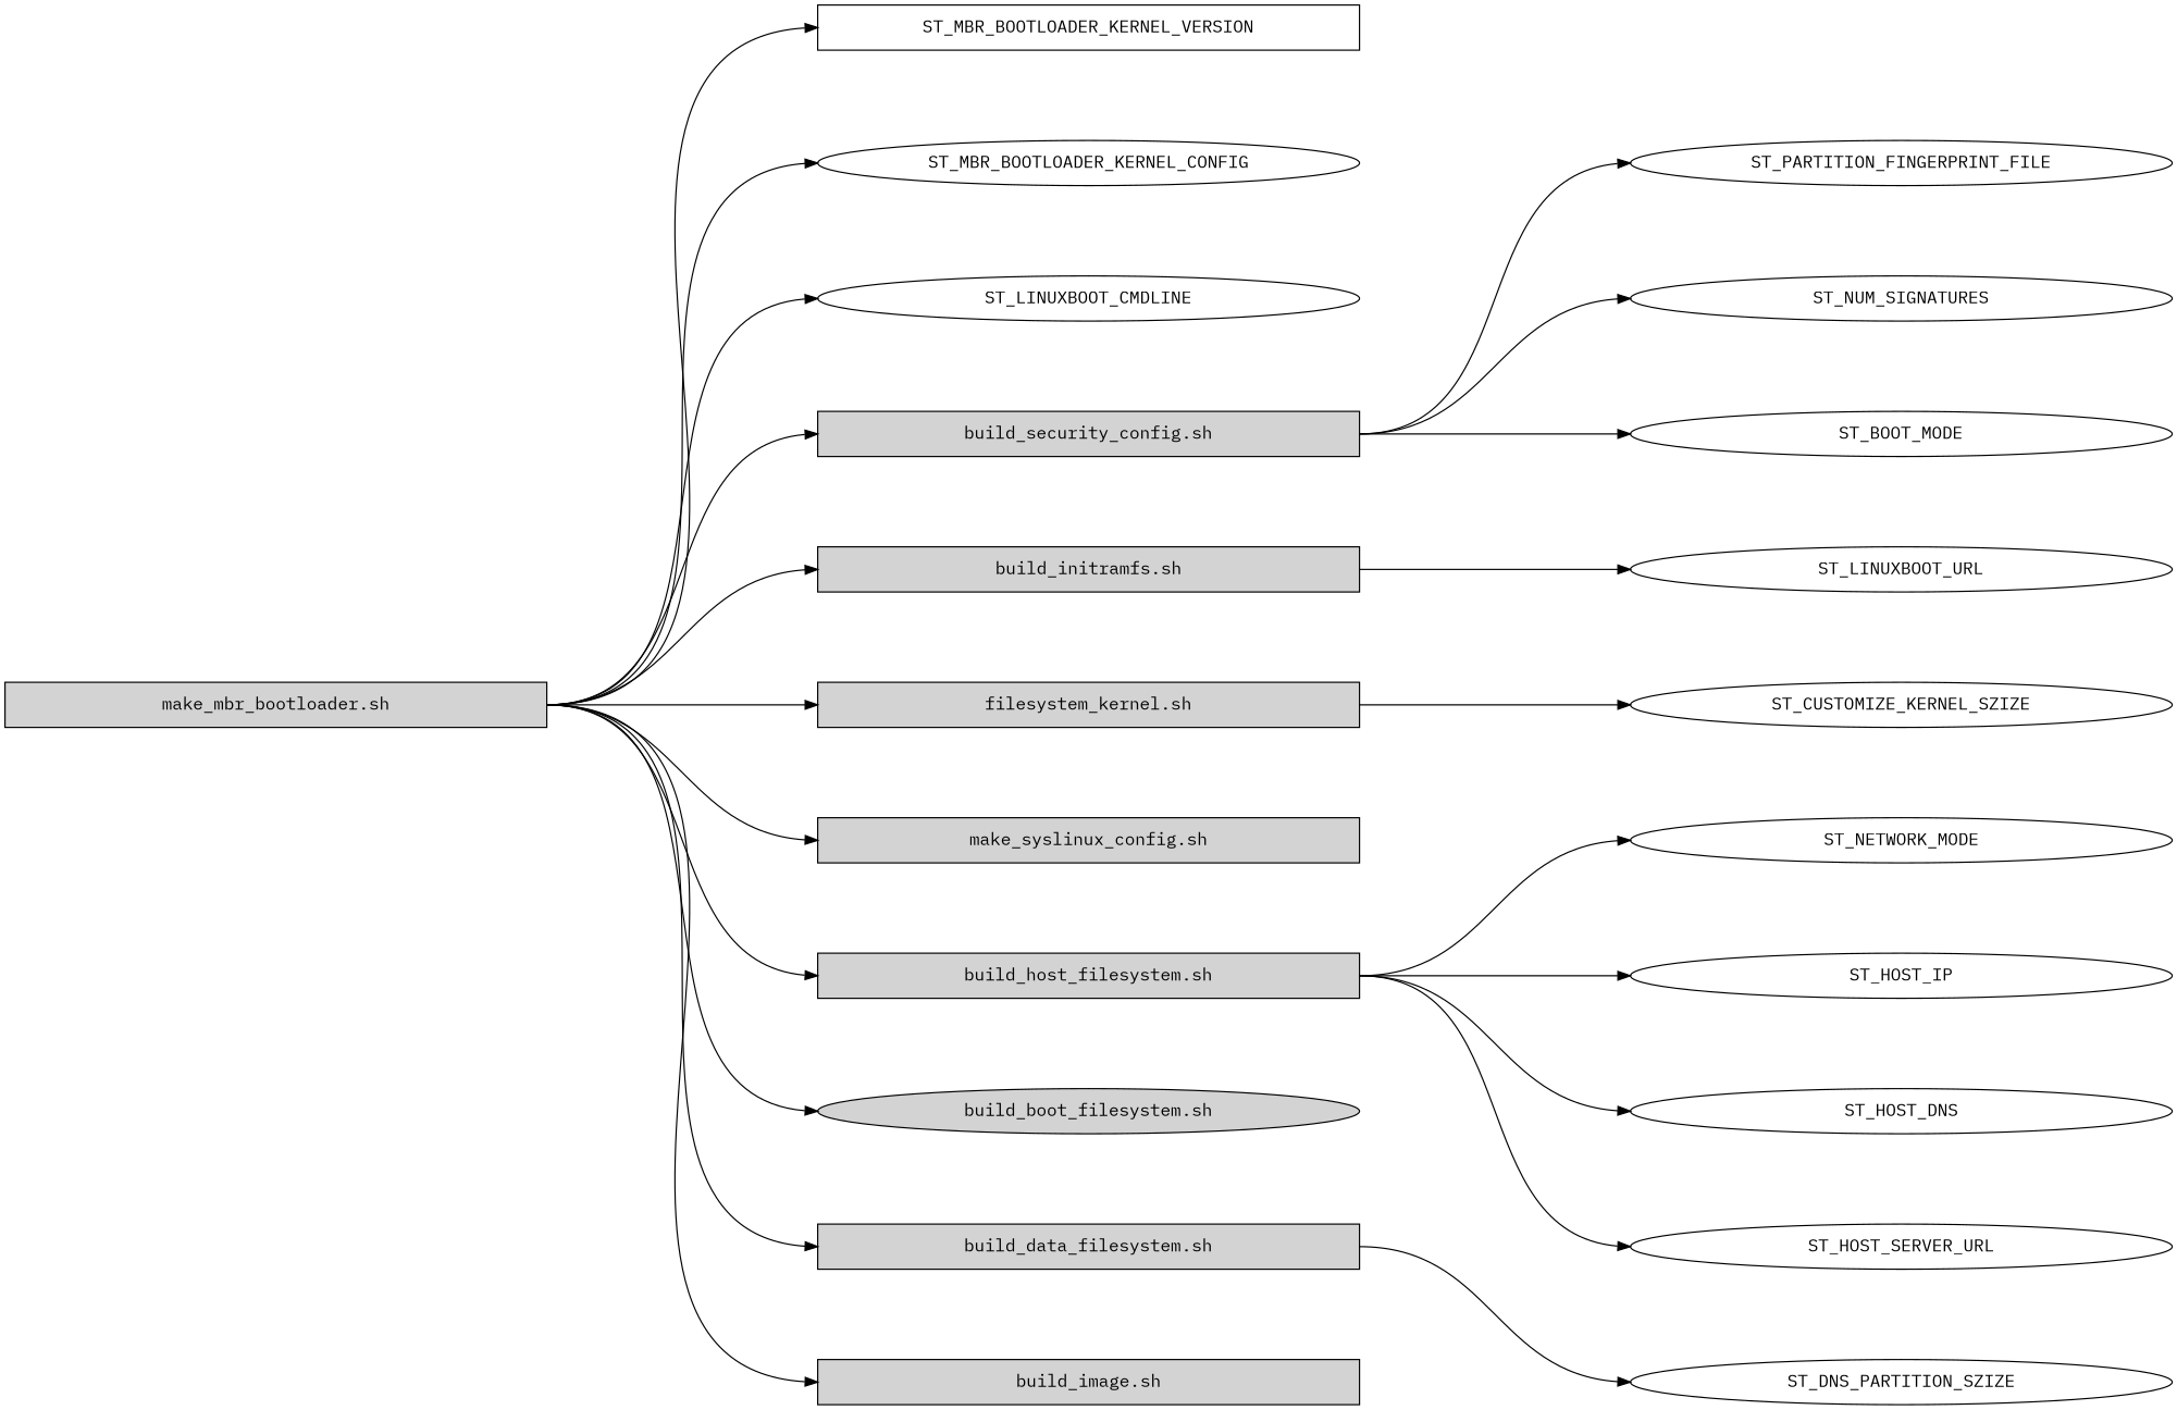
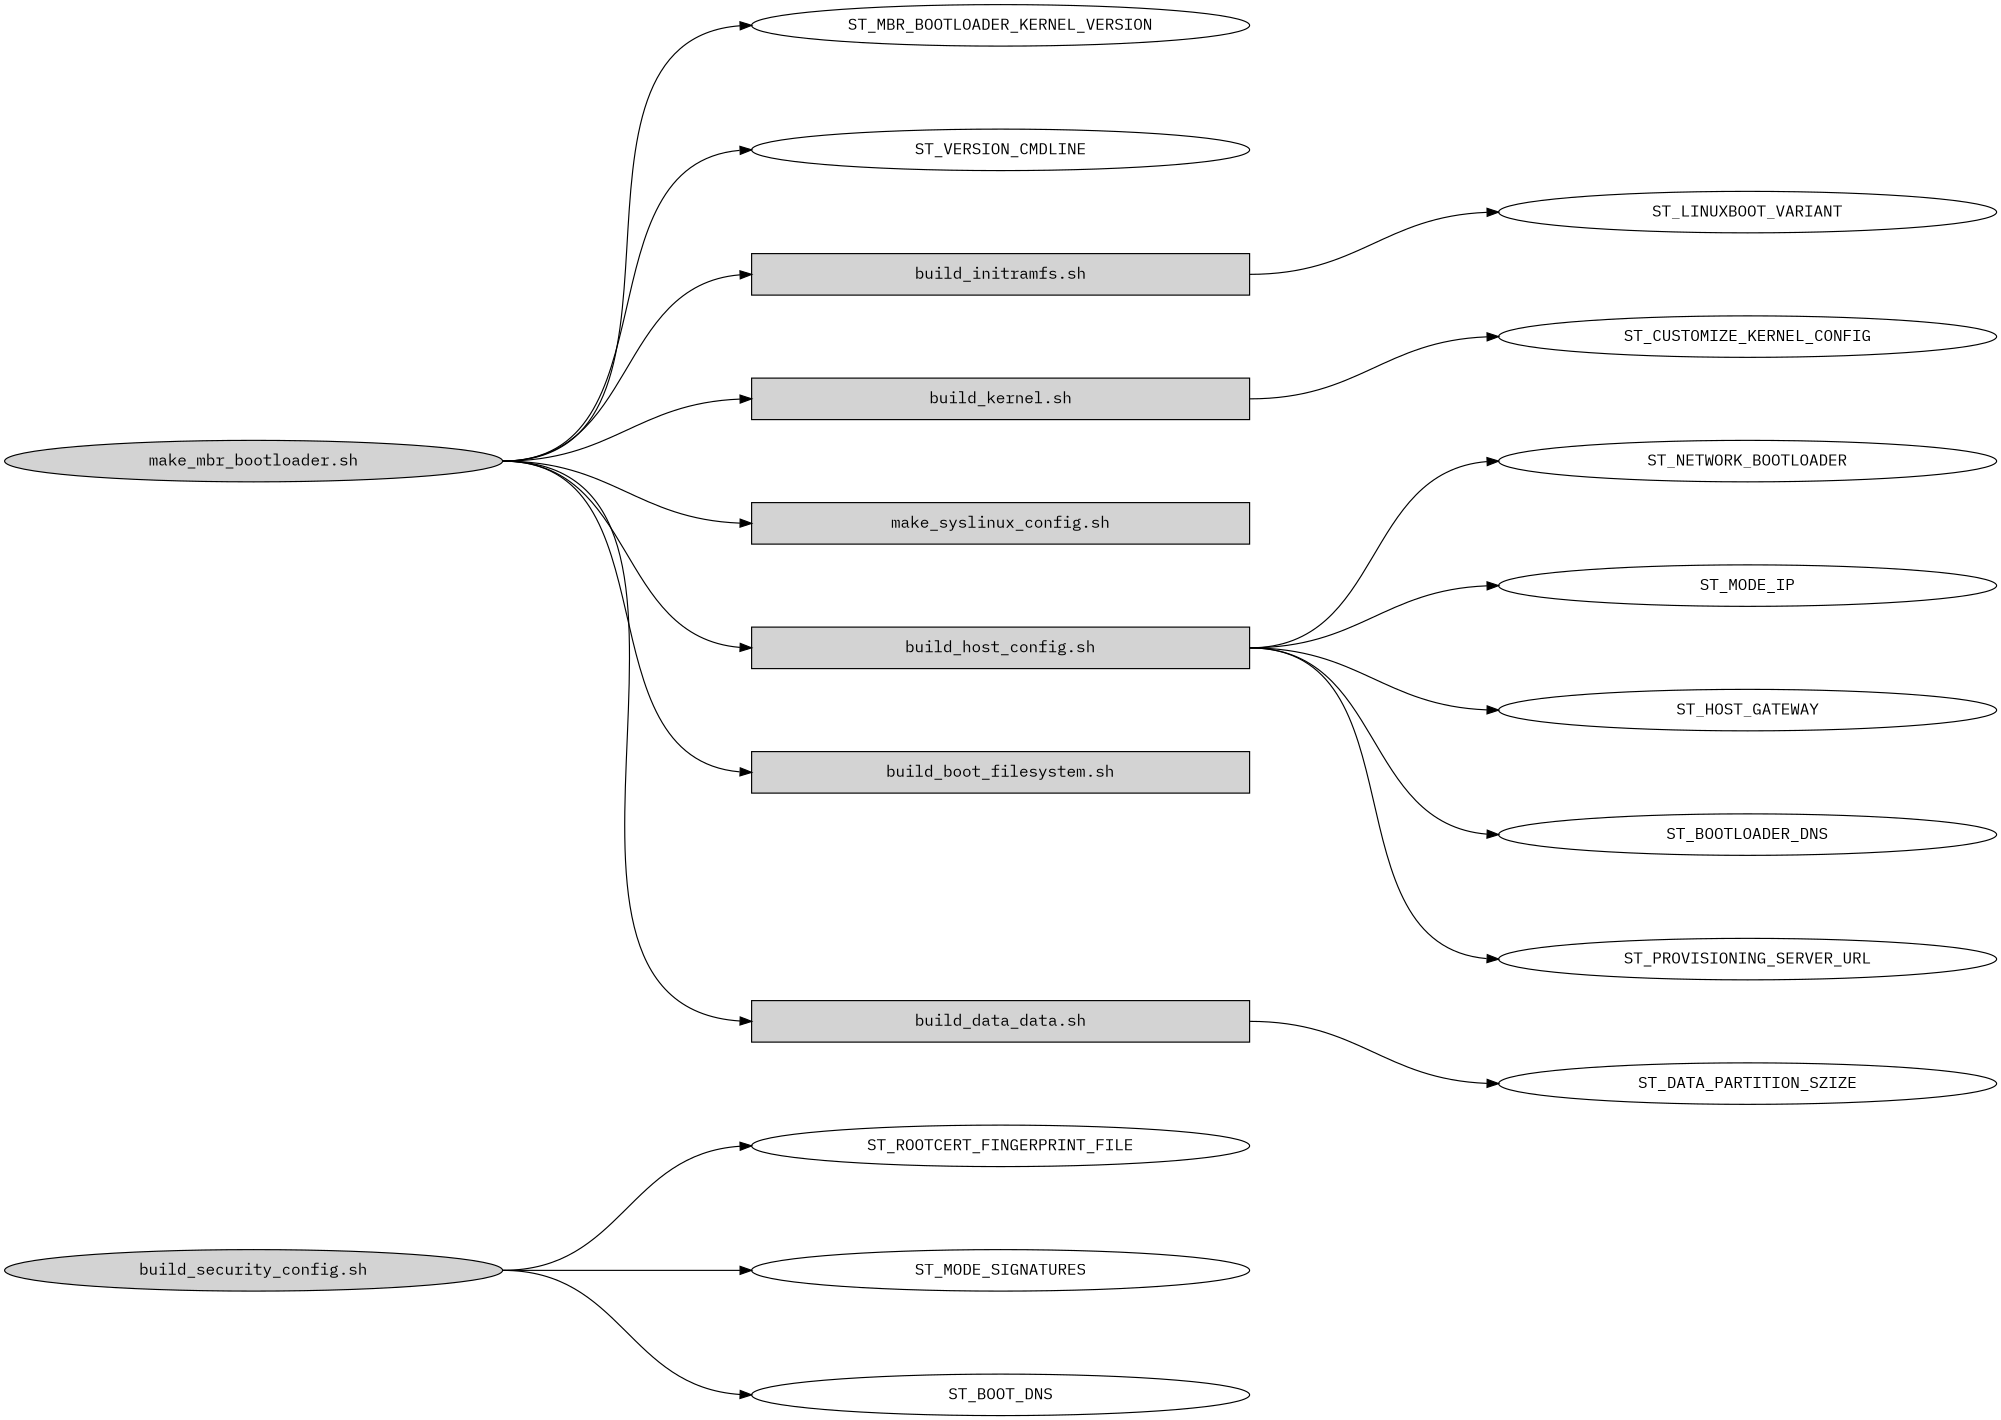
  digraph {
    constraint=false
    fontname="IBM Plex Mono"
    nodesep=1
    rankdir=LR
    ranksep=3
    node [fixedsize=true fontname="IBM Plex Mono" shape=ellipse style=solid]
    edge [fontname="IBM Plex Mono" headport=w tailport=e]
-   ST_ROOTCERT_FINGERPRINT_FILE [width=6 label=ST_PARTITION_FINGERPRINT_FILE]
-   ST_NUM_SIGNATURES [width=6]
-   ST_BOOT_MODE [width=6]
-   ST_LINUXBOOT_VARIANT [constraint=false width=6 label=ST_LINUXBOOT_URL]
-   ST_CUSTOMIZE_KERNEL_CONFIG [constraint=false width=6 label=ST_CUSTOMIZE_KERNEL_SZIZE]
-   ST_NETWORK_MODE [width=6]
-   ST_HOST_IP [width=6]
-   ST_HOST_DNS [width=6]
-   ST_PROVISIONING_SERVER_URL [width=6 label=ST_HOST_SERVER_URL]
-   ST_DATA_PARTITION_SZIZE [width=6 label=ST_DNS_PARTITION_SZIZE]
-   ST_MBR_BOOTLOADER_KERNEL_VERSION [shape=box width=6]
-   ST_MBR_BOOTLOADER_KERNEL_CONFIG [width=6]
-   ST_LINUXBOOT_CMDLINE [width=6]
-   "make_mbr_bootloader.sh" [shape=box style=filled width=6]
-   "build_security_config.sh" [shape=box style=filled width=6]
+   ST_ROOTCERT_FINGERPRINT_FILE [width=6]
+   ST_NUM_SIGNATURES [width=6 label=ST_MODE_SIGNATURES]
+   ST_BOOT_MODE [width=6 label=ST_BOOT_DNS]
+   ST_LINUXBOOT_VARIANT [constraint=false width=6]
+   ST_CUSTOMIZE_KERNEL_CONFIG [constraint=false width=6]
+   ST_NETWORK_MODE [width=6 label=ST_NETWORK_BOOTLOADER]
+   ST_HOST_IP [width=6 label=ST_MODE_IP]
+   ST_HOST_GATEWAY [width=6]
+   ST_HOST_DNS [width=6 label=ST_BOOTLOADER_DNS]
+   ST_PROVISIONING_SERVER_URL [width=6]
+   ST_DATA_PARTITION_SZIZE [width=6]
+   ST_MBR_BOOTLOADER_KERNEL_VERSION [width=6]
+   ST_LINUXBOOT_CMDLINE [width=6 label=ST_VERSION_CMDLINE]
+   "make_mbr_bootloader.sh" [style=filled width=6]
+   "build_security_config.sh" [style=filled width=6]
    "build_initramfs.sh" [shape=box style=filled width=6]
-   "build_kernel.sh" [shape=box style=filled width=6 label="filesystem_kernel.sh"]
+   "build_kernel.sh" [shape=box style=filled width=6]
    n19 [label="make_syslinux_config.sh" shape=box style=filled width=6]
-   "build_host_config.sh" [shape=box style=filled width=6 label="build_host_filesystem.sh"]
-   "build_boot_filesystem.sh" [style=filled width=6]
-   "build_data_filesystem.sh" [shape=box style=filled width=6]
-   "build_image.sh" [shape=box style=filled width=6]
+   "build_host_config.sh" [shape=box style=filled width=6]
+   "build_boot_filesystem.sh" [shape=box style=filled width=6]
+   "build_data_filesystem.sh" [shape=box style=filled width=6 label="build_data_data.sh"]
    subgraph sub_1 {
      ST_ROOTCERT_FINGERPRINT_FILE
      ST_NUM_SIGNATURES
      ST_BOOT_MODE
    }
    subgraph sub_2 {
      ST_LINUXBOOT_VARIANT
    }
    subgraph sub_3 {
      ST_CUSTOMIZE_KERNEL_CONFIG
    }
    subgraph sub_4 {
      ST_NETWORK_MODE
      ST_HOST_IP
+     ST_HOST_GATEWAY
      ST_HOST_DNS
      ST_PROVISIONING_SERVER_URL
    }
    subgraph sub_5 {
      ST_DATA_PARTITION_SZIZE
    }
    subgraph sub_6 {
      ST_MBR_BOOTLOADER_KERNEL_VERSION
-     ST_MBR_BOOTLOADER_KERNEL_CONFIG
      ST_LINUXBOOT_CMDLINE
    }
    "make_mbr_bootloader.sh" -> ST_MBR_BOOTLOADER_KERNEL_VERSION
-   "make_mbr_bootloader.sh" -> ST_MBR_BOOTLOADER_KERNEL_CONFIG
    "make_mbr_bootloader.sh" -> ST_LINUXBOOT_CMDLINE
-   "make_mbr_bootloader.sh" -> "build_security_config.sh"
    "make_mbr_bootloader.sh" -> "build_initramfs.sh"
    "make_mbr_bootloader.sh" -> "build_kernel.sh"
    "make_mbr_bootloader.sh" -> n19
    "make_mbr_bootloader.sh" -> "build_host_config.sh"
    "make_mbr_bootloader.sh" -> "build_boot_filesystem.sh"
    "make_mbr_bootloader.sh" -> "build_data_filesystem.sh"
-   "make_mbr_bootloader.sh" -> "build_image.sh"
    "build_security_config.sh" -> ST_ROOTCERT_FINGERPRINT_FILE
    "build_security_config.sh" -> ST_NUM_SIGNATURES
    "build_security_config.sh" -> ST_BOOT_MODE
    "build_initramfs.sh" -> ST_LINUXBOOT_VARIANT
    "build_kernel.sh" -> ST_CUSTOMIZE_KERNEL_CONFIG
    "build_host_config.sh" -> ST_NETWORK_MODE
    "build_host_config.sh" -> ST_HOST_IP
+   "build_host_config.sh" -> ST_HOST_GATEWAY
    "build_host_config.sh" -> ST_HOST_DNS
    "build_host_config.sh" -> ST_PROVISIONING_SERVER_URL
    "build_data_filesystem.sh" -> ST_DATA_PARTITION_SZIZE
  }
